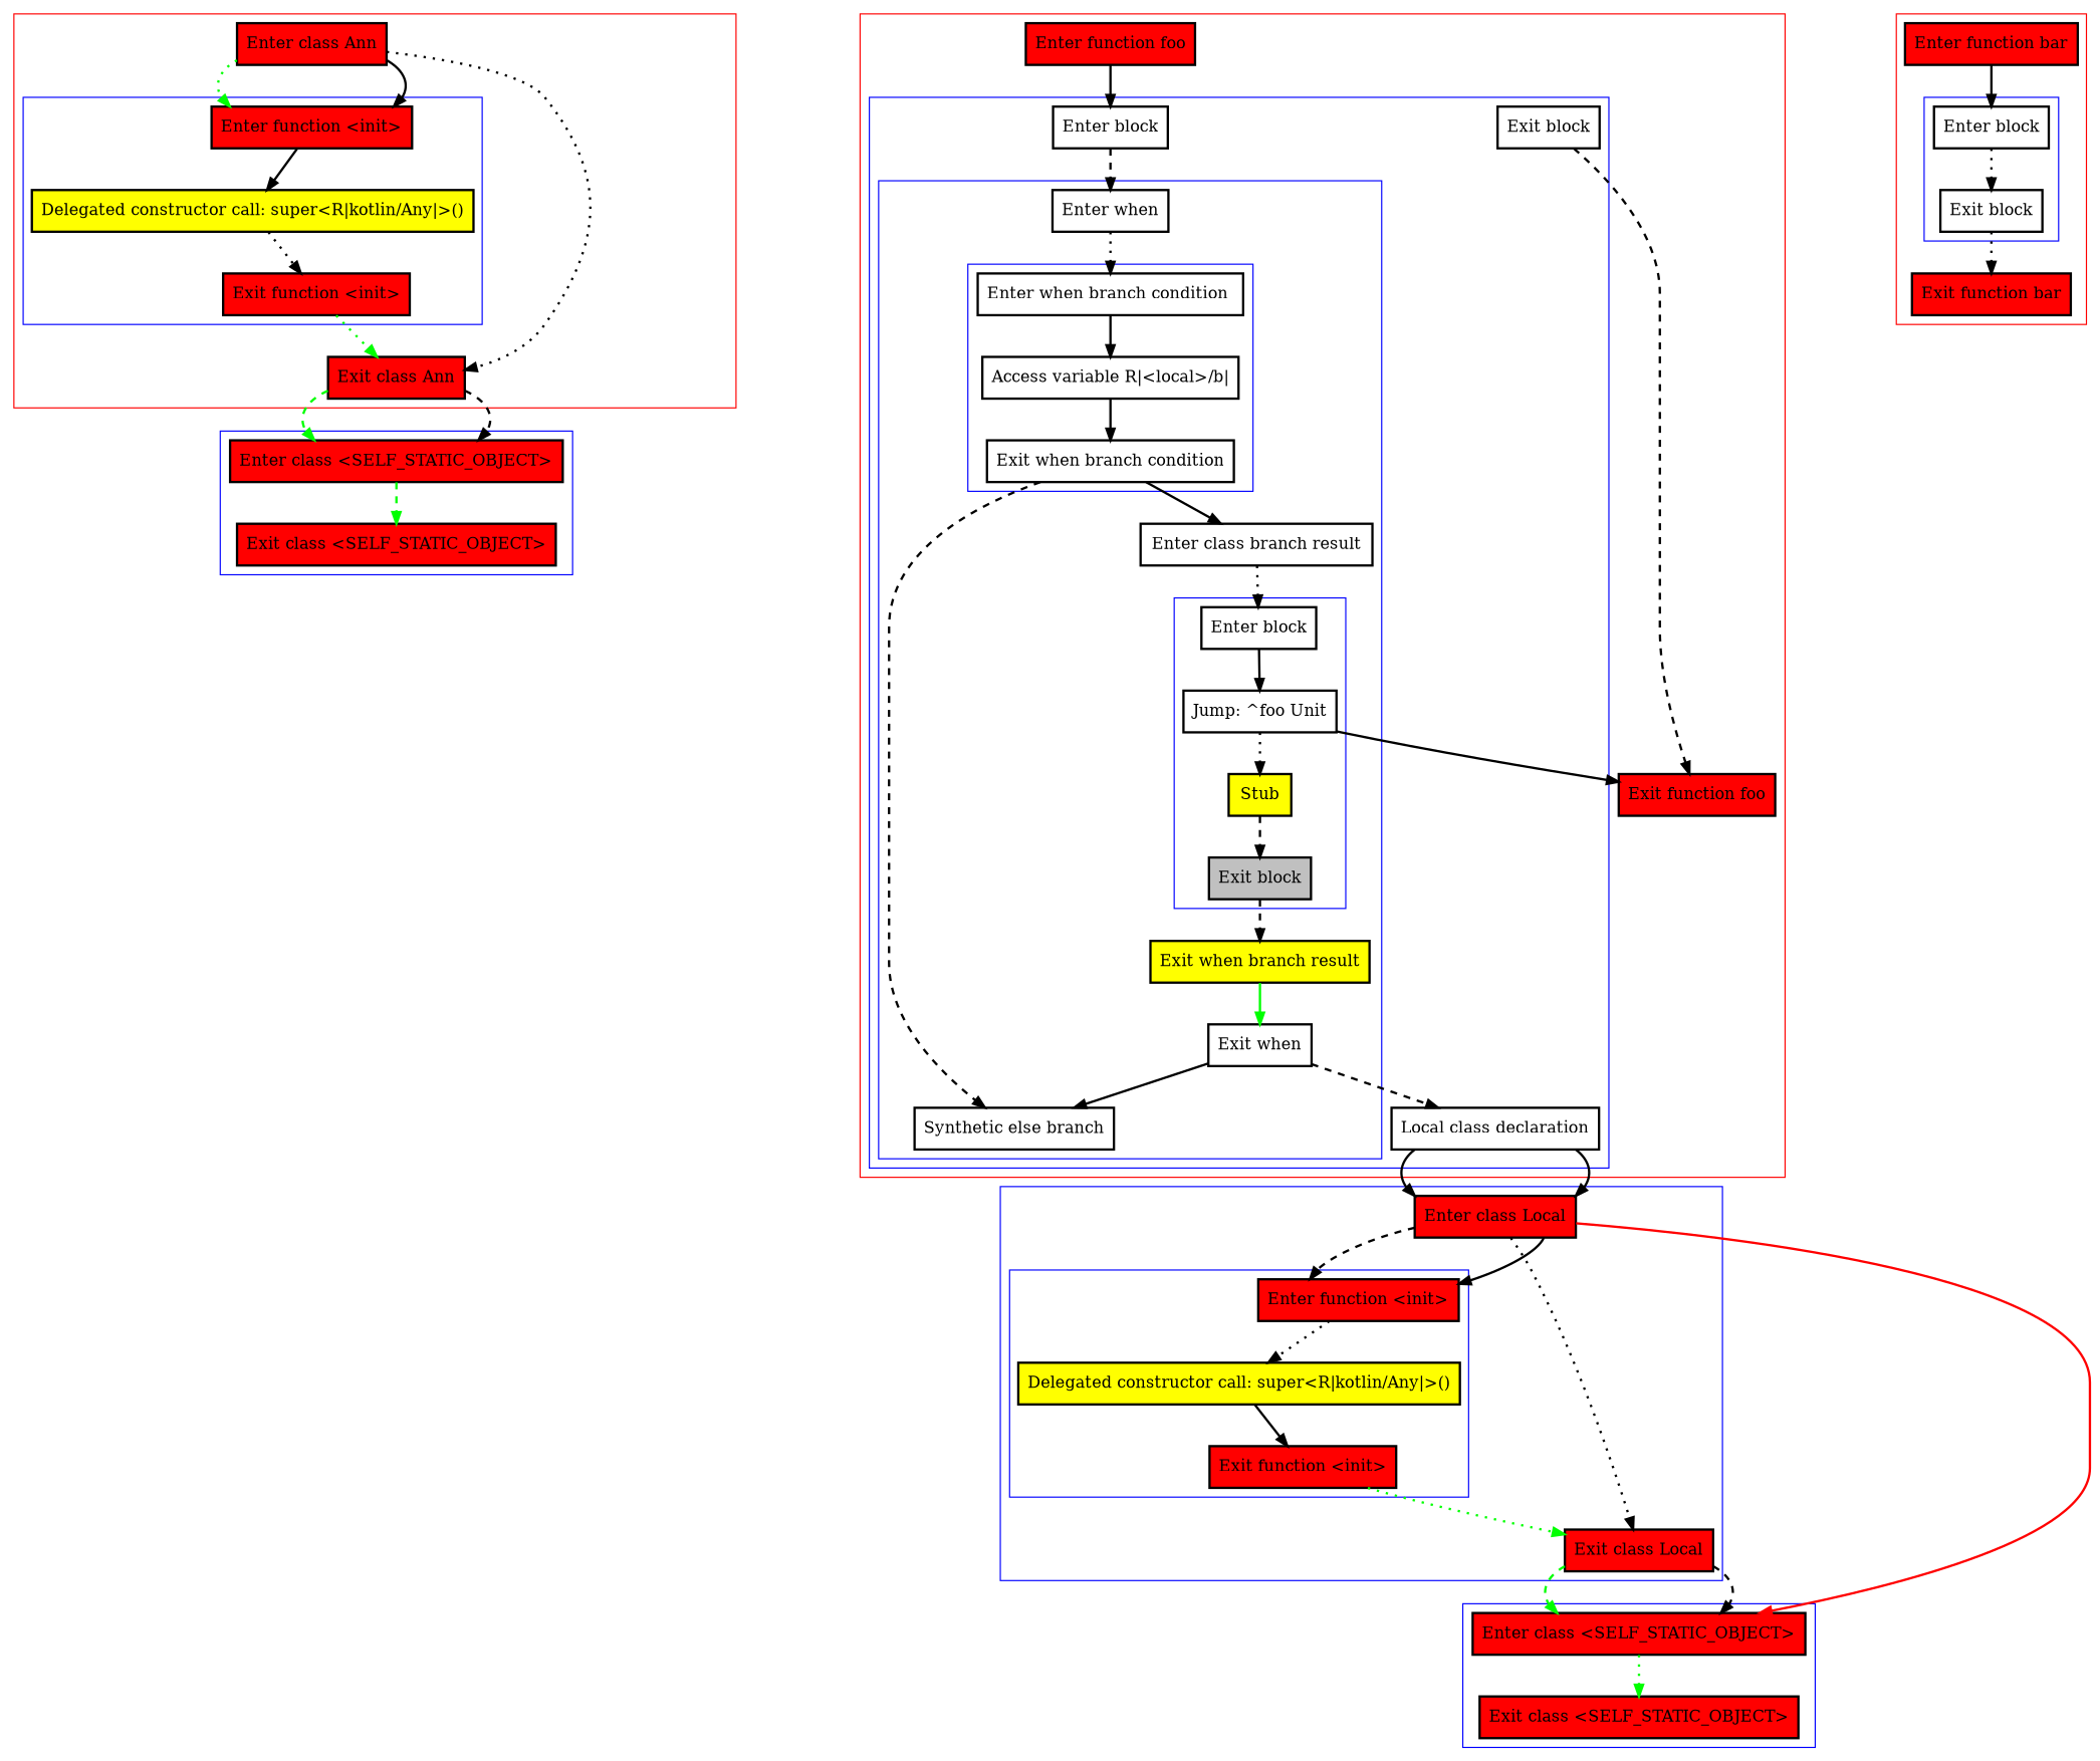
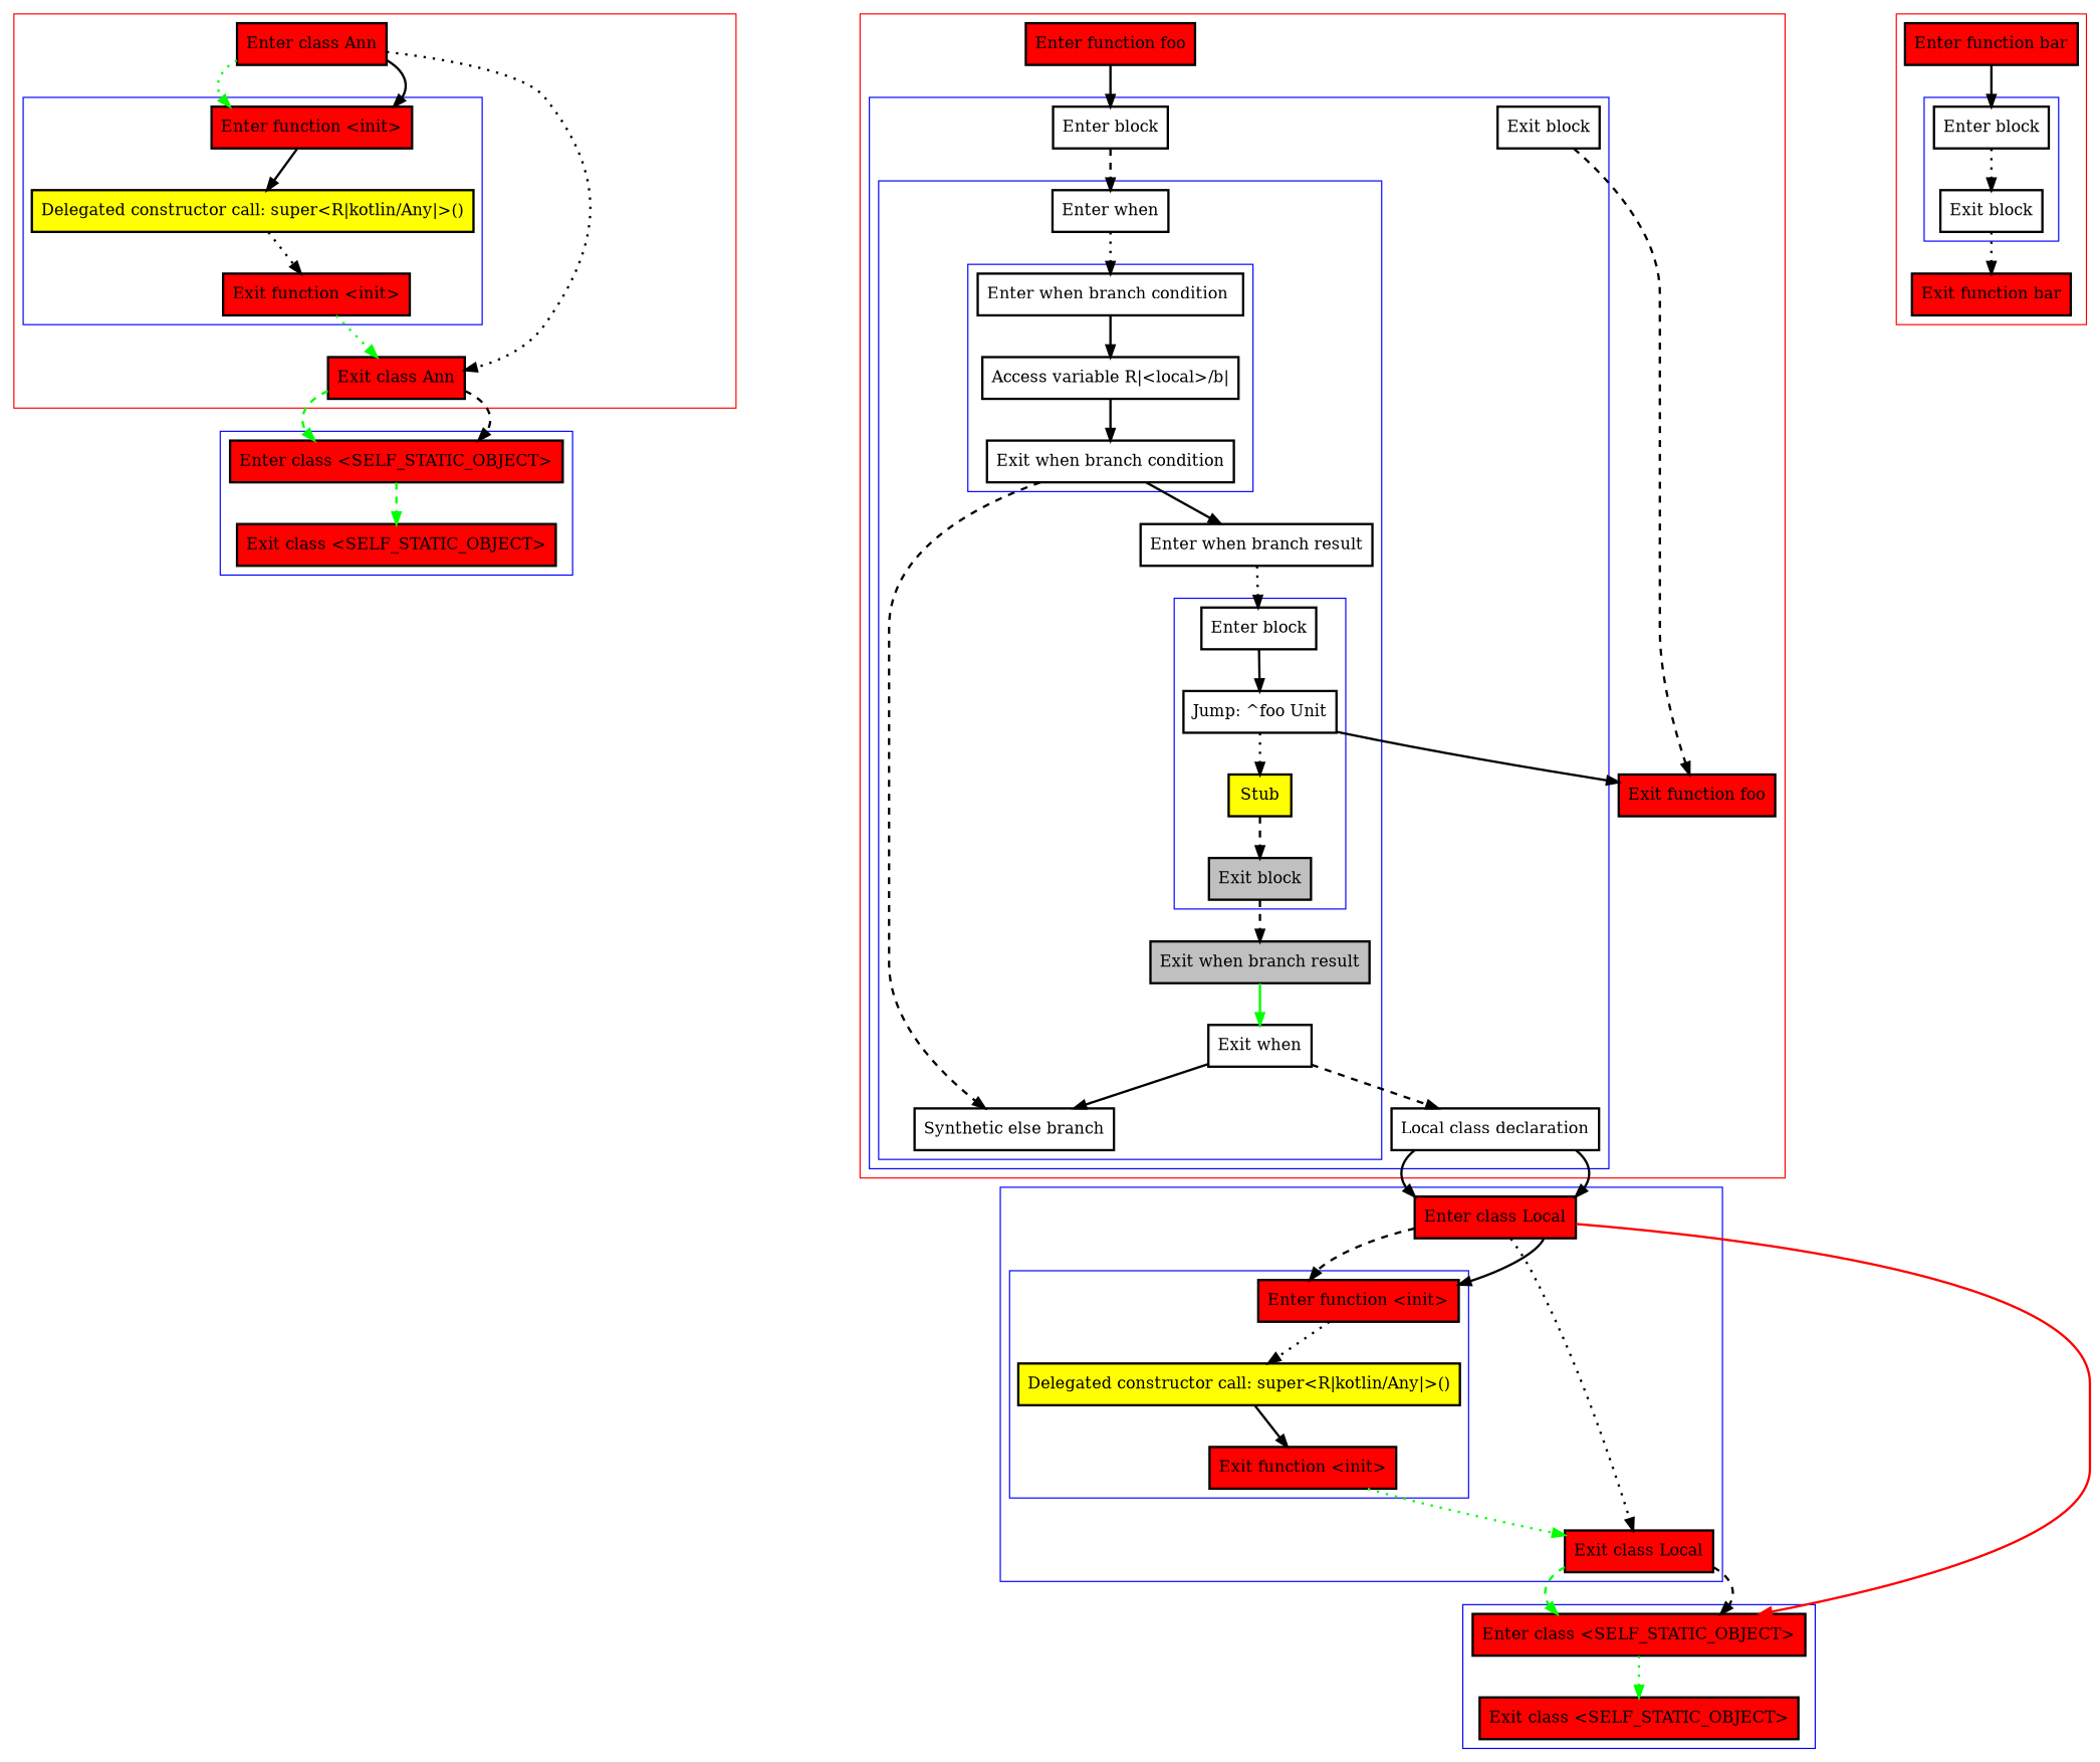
  digraph {
    nodesep=3
    node [fillcolor=red penwidth=2 shape=box style=filled]
    edge [penwidth=2 style=bold]
    n1 [label="Enter function <init>"]
    n2 [fillcolor=yellow label="Delegated constructor call: super<R|kotlin/Any|>()"]
    n3 [label="Exit function <init>"]
    n4 [label="Enter class Ann"]
    n5 [label="Exit class Ann"]
    n6 [label="Enter class <SELF_STATIC_OBJECT>"]
    n7 [label="Exit class <SELF_STATIC_OBJECT>"]
    n8 [label="Enter when branch condition " fillcolor="" style=""]
    n9 [label="Access variable R|<local>/b|" fillcolor="" style=""]
    n10 [label="Exit when branch condition" fillcolor="" style=""]
    n11 [label="Enter block" fillcolor="" style=""]
    n12 [label="Jump: ^foo Unit" fillcolor="" style=""]
    n13 [fillcolor=yellow label=Stub]
    n14 [fillcolor=gray label="Exit block"]
    n15 [label="Enter when" fillcolor="" style=""]
    n16 [label="Synthetic else branch" fillcolor="" style=""]
-   n17 [label="Enter class branch result" fillcolor="" style=""]
-   n18 [fillcolor=yellow label="Exit when branch result"]
+   n17 [label="Enter when branch result" fillcolor="" style=""]
+   n18 [fillcolor=gray label="Exit when branch result"]
    n19 [label="Exit when" fillcolor="" style=""]
    n20 [label="Enter block" fillcolor="" style=""]
    n21 [label="Local class declaration" fillcolor="" style=""]
    n22 [label="Exit block" fillcolor="" style=""]
    n23 [label="Enter function foo"]
    n24 [label="Exit function foo"]
    n25 [label="Enter function <init>"]
    n26 [fillcolor=yellow label="Delegated constructor call: super<R|kotlin/Any|>()"]
    n27 [label="Exit function <init>"]
    n28 [label="Enter class Local"]
    n29 [label="Exit class Local"]
    n30 [label="Enter class <SELF_STATIC_OBJECT>"]
    n31 [label="Exit class <SELF_STATIC_OBJECT>"]
    n32 [label="Enter block" fillcolor="" style=""]
    n33 [label="Exit block" fillcolor="" style=""]
    n34 [label="Enter function bar"]
    n35 [label="Exit function bar"]
    subgraph cluster_1 {
      color=red
      n4
      n5
      subgraph cluster_2 {
        color=blue
        n1
        n2
        n3
      }
    }
    subgraph cluster_3 {
      color=blue
      n6
      n7
    }
    subgraph cluster_4 {
      color=red
      n23
      n24
      subgraph cluster_5 {
        color=blue
        n20
        n21
        n22
        subgraph cluster_6 {
          color=blue
          n15
          n16
          n17
          n18
          n19
          subgraph cluster_7 {
            color=blue
            n8
            n9
            n10
          }
          subgraph cluster_8 {
            color=blue
            n11
            n12
            n13
            n14
          }
        }
      }
    }
    subgraph cluster_9 {
      color=blue
      n28
      n29
      subgraph cluster_10 {
        color=blue
        n25
        n26
        n27
      }
    }
    subgraph cluster_11 {
      color=blue
      n30
      n31
    }
    subgraph cluster_12 {
      color=red
      n34
      n35
      subgraph cluster_13 {
        color=blue
        n32
        n33
      }
    }
    n1 -> n2
    n2 -> n3 [style=dotted]
    n3 -> n5 [color=green style=dotted]
    n4 -> n1 [color=green style=dotted]
    n4 -> n1
    n4 -> n5 [style=dotted]
    n5 -> n6 [color=green style=dashed]
    n5 -> n6 [style=dashed]
    n6 -> n7 [color=green style=dashed]
    n8 -> n9
    n9 -> n10
    n10 -> n16 [style=dashed]
    n10 -> n17
    n11 -> n12
    n12 -> n13 [style=dotted]
    n12 -> n24
    n13 -> n14 [style=dashed]
    n14 -> n18 [style=dashed]
    n15 -> n8 [style=dotted]
    n17 -> n11 [style=dotted]
    n18 -> n19 [color=green]
    n19 -> n16
    n19 -> n21 [style=dashed]
    n20 -> n15 [style=dashed]
    n21 -> n28
    n21 -> n28
    n22 -> n24 [style=dashed]
    n23 -> n20
    n25 -> n26 [style=dotted]
    n26 -> n27
    n27 -> n29 [color=green style=dotted]
    n28 -> n25 [style=dashed]
    n28 -> n25
    n28 -> n29 [style=dotted]
    n28 -> n30 [color=red]
    n29 -> n30 [color=green style=dashed]
    n29 -> n30 [style=dashed]
    n30 -> n31 [color=green style=dotted]
    n32 -> n33 [style=dotted]
    n33 -> n35 [style=dotted]
    n34 -> n32
  }
